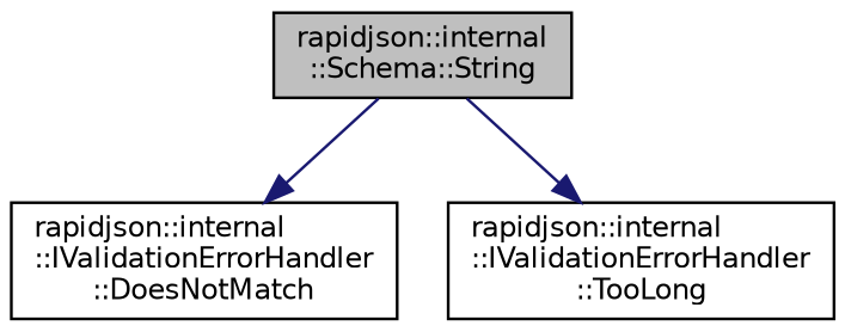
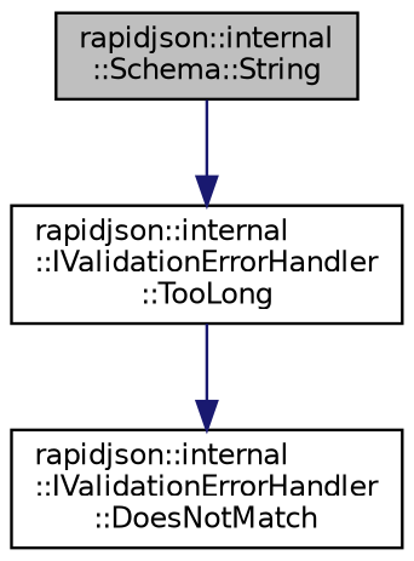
  digraph {
    rankdir=TB
    node [color=black fillcolor=white fontname=Helvetica fontsize=10 shape=record style=filled]
    edge [color=midnightblue fontname=Helvetica fontsize=10 labelfontname=Helvetica labelfontsize=10 style=solid]
    n1 [fillcolor=grey75 fontcolor=black height=0.2 label="rapidjson::internal\l::Schema::String" width=0.4]
    n2 [height=0.2 label="rapidjson::internal\l::IValidationErrorHandler\l::DoesNotMatch" width=0.4]
    n3 [height=0.2 label="rapidjson::internal\l::IValidationErrorHandler\l::TooLong" width=0.4]
-   n1 -> n2
+   n3 -> n2
    n1 -> n3
  }
